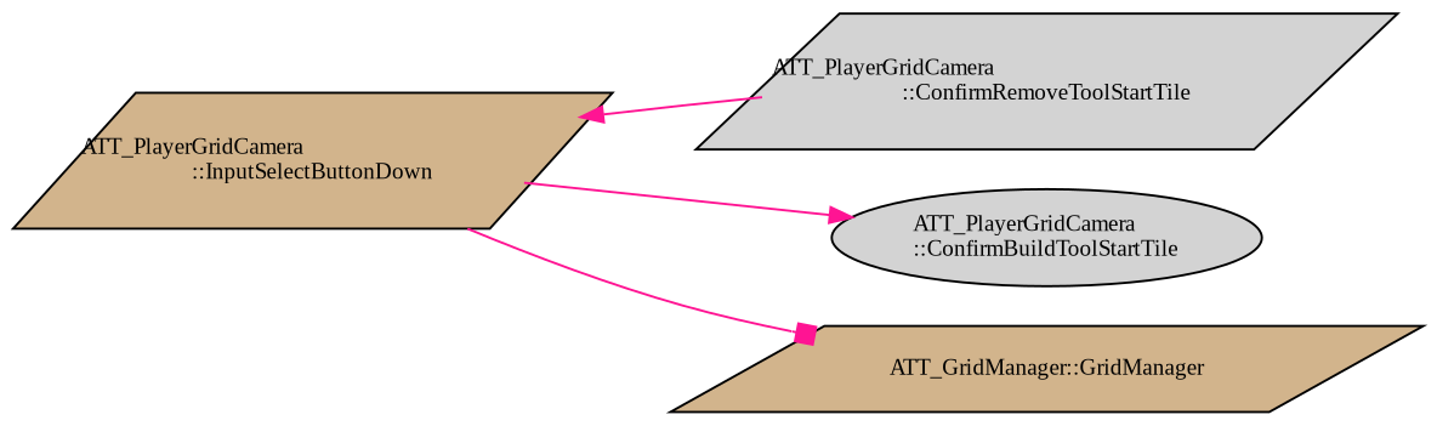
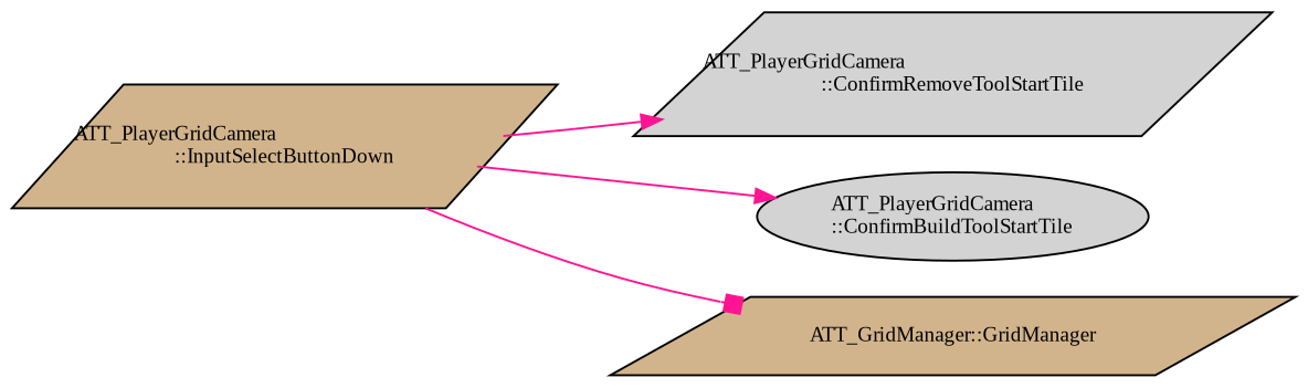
  digraph {
    fontname="Liberation Serif"
    rankdir=LR
    node [color=black fillcolor=tan fontname="Liberation Serif" fontsize=10 shape=parallelogram style=filled]
    edge [arrowhead=normal color=deeppink fontname="Liberation Serif" fontsize=10 labelfontname=Helvetica labelfontsize=10 style=solid]
    n1 [fontcolor=black height=0.2 label="ATT_PlayerGridCamera\l::InputSelectButtonDown" width=0.4]
    n2 [fillcolor=lightgrey height=0.2 label="ATT_PlayerGridCamera\l::ConfirmRemoveToolStartTile" width=0.4]
    n3 [fillcolor=lightgrey height=0.2 label="ATT_PlayerGridCamera\l::ConfirmBuildToolStartTile" shape=ellipse width=0.4]
    n4 [height=0.2 label="ATT_GridManager::GridManager" width=0.4]
-   n2 -> n1
+   n1 -> n2
    n1 -> n3
    n1 -> n4 [arrowhead=box]
  }
